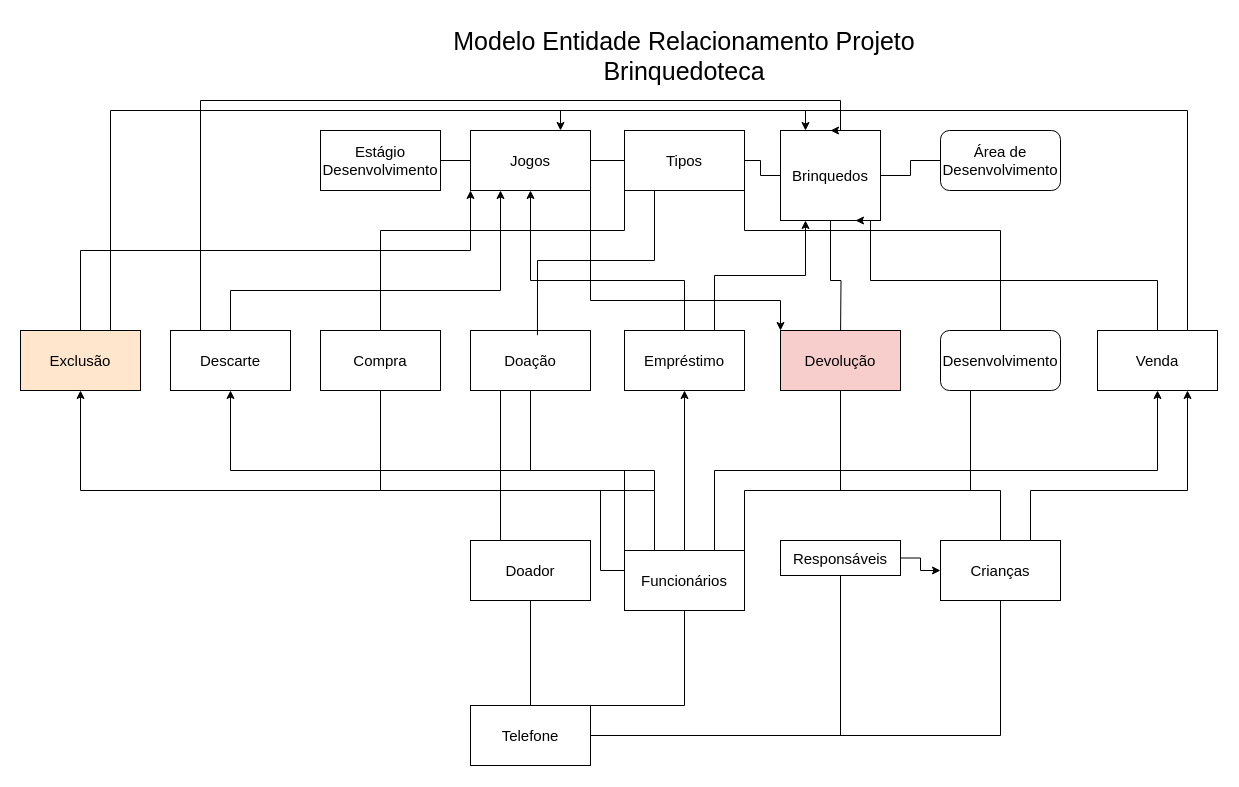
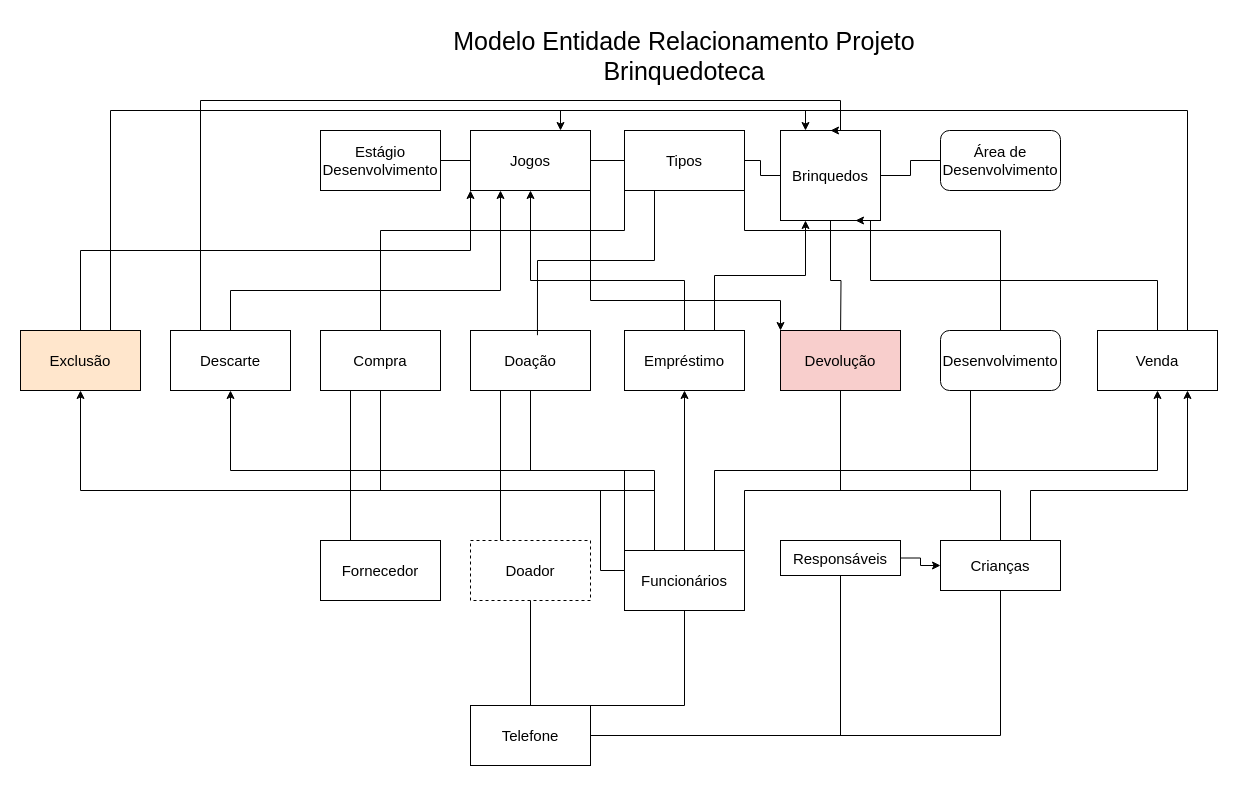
  <mxCell id="0" />
  <mxCell id="1" parent="0" />
  <mxCell id="2" value="&lt;font style=&quot;font-size: 25px;&quot;&gt;Modelo Entidade Relacionamento Projeto Brinquedoteca&lt;/font&gt;" style="text;html=1;align=center;verticalAlign=middle;whiteSpace=wrap;rounded=0;" vertex="1" parent="1"><mxGeometry x="441" y="20" width="486" height="70" as="geometry" /></mxCell>
  <mxCell id="3" style="edgeStyle=orthogonalEdgeStyle;rounded=0;orthogonalLoop=1;jettySize=auto;html=1;entryX=0;entryY=0.5;entryDx=0;entryDy=0;endArrow=none;startFill=0;" edge="1" parent="1" source="5" target="11"><mxGeometry relative="1" as="geometry" /></mxCell>
  <mxCell id="4" style="edgeStyle=orthogonalEdgeStyle;rounded=0;orthogonalLoop=1;jettySize=auto;html=1;entryX=0;entryY=0;entryDx=0;entryDy=0;exitX=1;exitY=1;exitDx=0;exitDy=0;" edge="1" parent="1" source="5" target="36"><mxGeometry relative="1" as="geometry"><Array as="points"><mxPoint x="590" y="300" /><mxPoint x="780" y="300" /></Array></mxGeometry></mxCell>
  <mxCell id="5" value="&lt;font style=&quot;font-size: 15px;&quot;&gt;Jogos&lt;/font&gt;" style="rounded=0;whiteSpace=wrap;html=1;" vertex="1" parent="1"><mxGeometry x="470" y="130" width="120" height="60" as="geometry" /></mxCell>
  <mxCell id="6" style="edgeStyle=orthogonalEdgeStyle;rounded=0;orthogonalLoop=1;jettySize=auto;html=1;entryX=1;entryY=0.5;entryDx=0;entryDy=0;endArrow=none;startFill=0;" edge="1" parent="1" source="8" target="11"><mxGeometry relative="1" as="geometry" /></mxCell>
  <mxCell id="7" style="edgeStyle=orthogonalEdgeStyle;rounded=0;orthogonalLoop=1;jettySize=auto;html=1;exitX=0.5;exitY=1;exitDx=0;exitDy=0;" edge="1" parent="1" source="8"><mxGeometry relative="1" as="geometry"><mxPoint x="840" y="340" as="targetPoint" /></mxGeometry></mxCell>
  <mxCell id="8" value="&lt;font style=&quot;font-size: 15px;&quot;&gt;Brinquedos&lt;/font&gt;" style="rounded=0;whiteSpace=wrap;html=1;" vertex="1" parent="1"><mxGeometry x="780" y="130" width="100" height="90" as="geometry" /></mxCell>
  <mxCell id="9" style="edgeStyle=orthogonalEdgeStyle;rounded=0;orthogonalLoop=1;jettySize=auto;html=1;exitX=0;exitY=1;exitDx=0;exitDy=0;endArrow=none;startFill=0;" edge="1" parent="1" source="11" target="34"><mxGeometry relative="1" as="geometry"><Array as="points"><mxPoint x="624" y="230" /><mxPoint x="380" y="230" /></Array></mxGeometry></mxCell>
  <mxCell id="10" style="edgeStyle=orthogonalEdgeStyle;rounded=0;orthogonalLoop=1;jettySize=auto;html=1;entryX=0.5;entryY=0;entryDx=0;entryDy=0;exitX=1;exitY=1;exitDx=0;exitDy=0;endArrow=none;startFill=0;" edge="1" parent="1" source="11" target="35"><mxGeometry relative="1" as="geometry"><Array as="points"><mxPoint x="744" y="230" /><mxPoint x="1000" y="230" /></Array></mxGeometry></mxCell>
  <mxCell id="11" value="&lt;font style=&quot;font-size: 15px;&quot;&gt;Tipos&lt;/font&gt;" style="rounded=0;whiteSpace=wrap;html=1;" vertex="1" parent="1"><mxGeometry x="624" y="130" width="120" height="60" as="geometry" /></mxCell>
  <mxCell id="12" style="edgeStyle=orthogonalEdgeStyle;rounded=0;orthogonalLoop=1;jettySize=auto;html=1;endArrow=none;startFill=0;" edge="1" parent="1" source="13" target="5"><mxGeometry relative="1" as="geometry" /></mxCell>
  <mxCell id="13" value="&lt;font style=&quot;font-size: 15px;&quot;&gt;Estágio&lt;/font&gt;&lt;div&gt;&lt;font style=&quot;font-size: 15px;&quot;&gt;Desenvolvimento&lt;/font&gt;&lt;/div&gt;" style="rounded=0;whiteSpace=wrap;html=1;" vertex="1" parent="1"><mxGeometry x="320" y="130" width="120" height="60" as="geometry" /></mxCell>
  <mxCell id="14" style="edgeStyle=orthogonalEdgeStyle;rounded=0;orthogonalLoop=1;jettySize=auto;html=1;entryX=1;entryY=0.5;entryDx=0;entryDy=0;endArrow=none;startFill=0;" edge="1" parent="1" source="15" target="8"><mxGeometry relative="1" as="geometry" /></mxCell>
  <mxCell id="15" value="&lt;span style=&quot;font-size: 15px;&quot;&gt;Área de Desenvolvimento&lt;/span&gt;" style="whiteSpace=wrap;html=1;rounded=1;" vertex="1" parent="1"><mxGeometry x="940" y="130" width="120" height="60" as="geometry" /></mxCell>
  <mxCell id="16" style="edgeStyle=orthogonalEdgeStyle;rounded=0;orthogonalLoop=1;jettySize=auto;html=1;exitX=0.5;exitY=0;exitDx=0;exitDy=0;entryX=0.5;entryY=1;entryDx=0;entryDy=0;entryPerimeter=0;endArrow=none;startFill=0;" edge="1" parent="1" source="18" target="36"><mxGeometry relative="1" as="geometry"><Array as="points"><mxPoint x="1000" y="490" /><mxPoint x="840" y="490" /></Array></mxGeometry></mxCell>
  <mxCell id="17" style="edgeStyle=orthogonalEdgeStyle;rounded=0;orthogonalLoop=1;jettySize=auto;html=1;exitX=0.75;exitY=0;exitDx=0;exitDy=0;entryX=0.75;entryY=1;entryDx=0;entryDy=0;" edge="1" parent="1" source="18" target="48"><mxGeometry relative="1" as="geometry"><Array as="points"><mxPoint x="1030" y="490" /><mxPoint x="1187" y="490" /></Array></mxGeometry></mxCell>
- <mxCell id="18" value="&lt;font style=&quot;font-size: 15px;&quot;&gt;Crianças&lt;/font&gt;" style="rounded=0;whiteSpace=wrap;html=1;" vertex="1" parent="1"><mxGeometry x="940" y="540" width="120" height="60" as="geometry" /></mxCell>
+ <mxCell id="18" value="&lt;font style=&quot;font-size: 15px;&quot;&gt;Crianças&lt;/font&gt;" style="rounded=0;whiteSpace=wrap;html=1;" vertex="1" parent="1"><mxGeometry x="940" y="540" width="120" height="50" as="geometry" /></mxCell>
  <mxCell id="19" style="edgeStyle=orthogonalEdgeStyle;rounded=0;orthogonalLoop=1;jettySize=auto;html=1;entryX=0;entryY=0.5;entryDx=0;entryDy=0;" edge="1" parent="1" source="20" target="18"><mxGeometry relative="1" as="geometry" /></mxCell>
  <mxCell id="20" value="&lt;font style=&quot;font-size: 15px;&quot;&gt;Responsáveis&lt;/font&gt;" style="rounded=0;whiteSpace=wrap;html=1;" vertex="1" parent="1"><mxGeometry x="780" y="540" width="120" height="35" as="geometry" /></mxCell>
  <mxCell id="21" style="edgeStyle=orthogonalEdgeStyle;rounded=0;orthogonalLoop=1;jettySize=auto;html=1;entryX=0.5;entryY=1;entryDx=0;entryDy=0;exitX=0;exitY=0.5;exitDx=0;exitDy=0;endArrow=none;startFill=0;" edge="1" parent="1" source="28" target="34"><mxGeometry relative="1" as="geometry"><Array as="points"><mxPoint x="600" y="570" /><mxPoint x="600" y="490" /><mxPoint x="380" y="490" /></Array></mxGeometry></mxCell>
  <mxCell id="22" style="edgeStyle=orthogonalEdgeStyle;rounded=0;orthogonalLoop=1;jettySize=auto;html=1;exitX=0.25;exitY=0;exitDx=0;exitDy=0;entryX=0.5;entryY=1;entryDx=0;entryDy=0;endArrow=none;startFill=0;" edge="1" parent="1" source="28" target="33"><mxGeometry relative="1" as="geometry"><Array as="points"><mxPoint x="654" y="470" /><mxPoint x="530" y="470" /></Array></mxGeometry></mxCell>
  <mxCell id="23" style="edgeStyle=orthogonalEdgeStyle;rounded=0;orthogonalLoop=1;jettySize=auto;html=1;entryX=0.25;entryY=1;entryDx=0;entryDy=0;exitX=1;exitY=0;exitDx=0;exitDy=0;endArrow=none;startFill=0;" edge="1" parent="1" source="28" target="35"><mxGeometry relative="1" as="geometry"><Array as="points"><mxPoint x="744" y="490" /><mxPoint x="970" y="490" /></Array></mxGeometry></mxCell>
  <mxCell id="24" style="edgeStyle=orthogonalEdgeStyle;rounded=0;orthogonalLoop=1;jettySize=auto;html=1;entryX=0.5;entryY=1;entryDx=0;entryDy=0;" edge="1" parent="1" source="28" target="45"><mxGeometry relative="1" as="geometry" /></mxCell>
  <mxCell id="25" style="edgeStyle=orthogonalEdgeStyle;rounded=0;orthogonalLoop=1;jettySize=auto;html=1;exitX=0.25;exitY=0;exitDx=0;exitDy=0;entryX=0.5;entryY=1;entryDx=0;entryDy=0;" edge="1" parent="1" source="28" target="39"><mxGeometry relative="1" as="geometry"><Array as="points"><mxPoint x="654" y="490" /><mxPoint x="80" y="490" /></Array></mxGeometry></mxCell>
  <mxCell id="26" style="edgeStyle=orthogonalEdgeStyle;rounded=0;orthogonalLoop=1;jettySize=auto;html=1;exitX=0;exitY=0;exitDx=0;exitDy=0;entryX=0.5;entryY=1;entryDx=0;entryDy=0;" edge="1" parent="1" source="28" target="42"><mxGeometry relative="1" as="geometry" /></mxCell>
  <mxCell id="27" style="edgeStyle=orthogonalEdgeStyle;rounded=0;orthogonalLoop=1;jettySize=auto;html=1;exitX=0.75;exitY=0;exitDx=0;exitDy=0;entryX=0.5;entryY=1;entryDx=0;entryDy=0;" edge="1" parent="1" source="28" target="48"><mxGeometry relative="1" as="geometry" /></mxCell>
  <mxCell id="28" value="&lt;font style=&quot;font-size: 15px;&quot;&gt;Funcionários&lt;/font&gt;" style="rounded=0;whiteSpace=wrap;html=1;" vertex="1" parent="1"><mxGeometry x="624" y="550" width="120" height="60" as="geometry" /></mxCell>
  <mxCell id="29" style="edgeStyle=orthogonalEdgeStyle;rounded=0;orthogonalLoop=1;jettySize=auto;html=1;entryX=0.25;entryY=1;entryDx=0;entryDy=0;endArrow=none;startFill=0;exitX=0.25;exitY=0;exitDx=0;exitDy=0;" edge="1" parent="1" source="30" target="33"><mxGeometry relative="1" as="geometry" /></mxCell>
- <mxCell id="30" value="&lt;span style=&quot;font-size: 15px;&quot;&gt;Doador&lt;/span&gt;" style="rounded=0;whiteSpace=wrap;html=1;" vertex="1" parent="1"><mxGeometry x="470" y="540" width="120" height="60" as="geometry" /></mxCell>
+ <mxCell id="30" value="&lt;span style=&quot;font-size: 15px;&quot;&gt;Doador&lt;/span&gt;" style="rounded=0;whiteSpace=wrap;html=1;dashed=1;" vertex="1" parent="1"><mxGeometry x="470" y="540" width="120" height="60" as="geometry" /></mxCell>
+ <mxCell id="31" style="edgeStyle=orthogonalEdgeStyle;rounded=0;orthogonalLoop=1;jettySize=auto;html=1;exitX=0.25;exitY=0;exitDx=0;exitDy=0;entryX=0.25;entryY=1;entryDx=0;entryDy=0;endArrow=none;startFill=0;" edge="1" parent="1" source="32" target="34"><mxGeometry relative="1" as="geometry" /></mxCell>
+ <mxCell id="32" value="&lt;span style=&quot;font-size: 15px;&quot;&gt;Fornecedor&lt;/span&gt;" style="rounded=0;whiteSpace=wrap;html=1;" vertex="1" parent="1"><mxGeometry x="320" y="540" width="120" height="60" as="geometry" /></mxCell>
  <mxCell id="33" value="&lt;font style=&quot;font-size: 15px;&quot;&gt;Doação&lt;/font&gt;" style="rounded=0;whiteSpace=wrap;html=1;" vertex="1" parent="1"><mxGeometry x="470" y="330" width="120" height="60" as="geometry" /></mxCell>
  <mxCell id="34" value="&lt;font style=&quot;font-size: 15px;&quot;&gt;Compra&lt;/font&gt;" style="rounded=0;whiteSpace=wrap;html=1;" vertex="1" parent="1"><mxGeometry x="320" y="330" width="120" height="60" as="geometry" /></mxCell>
  <mxCell id="35" value="&lt;font style=&quot;font-size: 15px;&quot;&gt;Desenvolvimento&lt;/font&gt;" style="whiteSpace=wrap;html=1;rounded=1;" vertex="1" parent="1"><mxGeometry x="940" y="330" width="120" height="60" as="geometry" /></mxCell>
  <mxCell id="36" value="&lt;span style=&quot;font-size: 15px;&quot;&gt;Devolução&lt;/span&gt;" style="rounded=0;whiteSpace=wrap;html=1;fillColor=#f8cecc;" vertex="1" parent="1"><mxGeometry x="780" y="330" width="120" height="60" as="geometry" /></mxCell>
  <mxCell id="37" style="edgeStyle=orthogonalEdgeStyle;rounded=0;orthogonalLoop=1;jettySize=auto;html=1;entryX=0;entryY=1;entryDx=0;entryDy=0;" edge="1" parent="1" source="39" target="5"><mxGeometry relative="1" as="geometry"><Array as="points"><mxPoint x="80" y="250" /><mxPoint x="470" y="250" /></Array></mxGeometry></mxCell>
  <mxCell id="38" style="edgeStyle=orthogonalEdgeStyle;rounded=0;orthogonalLoop=1;jettySize=auto;html=1;exitX=0.75;exitY=0;exitDx=0;exitDy=0;entryX=0.25;entryY=0;entryDx=0;entryDy=0;" edge="1" parent="1" source="39" target="8"><mxGeometry relative="1" as="geometry" /></mxCell>
  <mxCell id="39" value="&lt;font style=&quot;font-size: 15px;&quot;&gt;Exclusão&lt;/font&gt;" style="rounded=0;whiteSpace=wrap;html=1;fillColor=#ffe6cc;" vertex="1" parent="1"><mxGeometry x="20" y="330" width="120" height="60" as="geometry" /></mxCell>
  <mxCell id="40" style="edgeStyle=orthogonalEdgeStyle;rounded=0;orthogonalLoop=1;jettySize=auto;html=1;entryX=0.25;entryY=1;entryDx=0;entryDy=0;" edge="1" parent="1" source="42" target="5"><mxGeometry relative="1" as="geometry"><Array as="points"><mxPoint x="230" y="290" /><mxPoint x="500" y="290" /></Array></mxGeometry></mxCell>
  <mxCell id="41" style="edgeStyle=orthogonalEdgeStyle;rounded=0;orthogonalLoop=1;jettySize=auto;html=1;exitX=0.25;exitY=0;exitDx=0;exitDy=0;entryX=0.5;entryY=0;entryDx=0;entryDy=0;" edge="1" parent="1" source="42" target="8"><mxGeometry relative="1" as="geometry"><Array as="points"><mxPoint x="200" y="100" /><mxPoint x="840" y="100" /></Array></mxGeometry></mxCell>
  <mxCell id="42" value="&lt;font style=&quot;font-size: 15px;&quot;&gt;Descarte&lt;/font&gt;" style="rounded=0;whiteSpace=wrap;html=1;" vertex="1" parent="1"><mxGeometry x="170" y="330" width="120" height="60" as="geometry" /></mxCell>
  <mxCell id="43" style="edgeStyle=orthogonalEdgeStyle;rounded=0;orthogonalLoop=1;jettySize=auto;html=1;entryX=0.5;entryY=1;entryDx=0;entryDy=0;" edge="1" parent="1" source="45" target="5"><mxGeometry relative="1" as="geometry"><Array as="points"><mxPoint x="684" y="280" /><mxPoint x="530" y="280" /></Array></mxGeometry></mxCell>
  <mxCell id="44" style="edgeStyle=orthogonalEdgeStyle;rounded=0;orthogonalLoop=1;jettySize=auto;html=1;exitX=0.75;exitY=0;exitDx=0;exitDy=0;entryX=0.25;entryY=1;entryDx=0;entryDy=0;" edge="1" parent="1" source="45" target="8"><mxGeometry relative="1" as="geometry" /></mxCell>
  <mxCell id="45" value="&lt;font style=&quot;font-size: 15px;&quot;&gt;Empréstimo&lt;/font&gt;" style="rounded=0;whiteSpace=wrap;html=1;" vertex="1" parent="1"><mxGeometry x="624" y="330" width="120" height="60" as="geometry" /></mxCell>
  <mxCell id="46" style="edgeStyle=orthogonalEdgeStyle;rounded=0;orthogonalLoop=1;jettySize=auto;html=1;entryX=0.75;entryY=1;entryDx=0;entryDy=0;" edge="1" parent="1" source="48" target="8"><mxGeometry relative="1" as="geometry"><Array as="points"><mxPoint x="1157" y="280" /><mxPoint x="870" y="280" /></Array></mxGeometry></mxCell>
  <mxCell id="47" style="edgeStyle=orthogonalEdgeStyle;rounded=0;orthogonalLoop=1;jettySize=auto;html=1;exitX=0.75;exitY=0;exitDx=0;exitDy=0;entryX=0.75;entryY=0;entryDx=0;entryDy=0;" edge="1" parent="1" source="48" target="5"><mxGeometry relative="1" as="geometry" /></mxCell>
  <mxCell id="48" value="&lt;font style=&quot;font-size: 15px;&quot;&gt;Venda&lt;/font&gt;" style="rounded=0;whiteSpace=wrap;html=1;" vertex="1" parent="1"><mxGeometry x="1097" y="330" width="120" height="60" as="geometry" /></mxCell>
  <mxCell id="49" style="edgeStyle=orthogonalEdgeStyle;rounded=0;orthogonalLoop=1;jettySize=auto;html=1;endArrow=none;startFill=0;" edge="1" parent="1" source="53" target="18"><mxGeometry relative="1" as="geometry" /></mxCell>
  <mxCell id="50" style="edgeStyle=orthogonalEdgeStyle;rounded=0;orthogonalLoop=1;jettySize=auto;html=1;entryX=0.5;entryY=1;entryDx=0;entryDy=0;endArrow=none;startFill=0;" edge="1" parent="1" source="53" target="30"><mxGeometry relative="1" as="geometry" /></mxCell>
  <mxCell id="51" style="edgeStyle=orthogonalEdgeStyle;rounded=0;orthogonalLoop=1;jettySize=auto;html=1;entryX=0.5;entryY=1;entryDx=0;entryDy=0;exitX=1;exitY=0;exitDx=0;exitDy=0;endArrow=none;startFill=0;" edge="1" parent="1" source="53" target="28"><mxGeometry relative="1" as="geometry"><Array as="points"><mxPoint x="684" y="705" /></Array></mxGeometry></mxCell>
  <mxCell id="52" style="edgeStyle=orthogonalEdgeStyle;rounded=0;orthogonalLoop=1;jettySize=auto;html=1;entryX=0.5;entryY=1;entryDx=0;entryDy=0;endArrow=none;startFill=0;" edge="1" parent="1" source="53" target="20"><mxGeometry relative="1" as="geometry" /></mxCell>
  <mxCell id="53" value="&lt;span style=&quot;font-size: 15px;&quot;&gt;Telefone&lt;/span&gt;" style="rounded=0;whiteSpace=wrap;html=1;" vertex="1" parent="1"><mxGeometry x="470" y="705" width="120" height="60" as="geometry" /></mxCell>
  <mxCell id="54" style="edgeStyle=orthogonalEdgeStyle;rounded=0;orthogonalLoop=1;jettySize=auto;html=1;exitX=0.25;exitY=1;exitDx=0;exitDy=0;entryX=0.558;entryY=0.078;entryDx=0;entryDy=0;entryPerimeter=0;endArrow=none;startFill=0;" edge="1" parent="1" source="11" target="33"><mxGeometry relative="1" as="geometry" /></mxCell>
